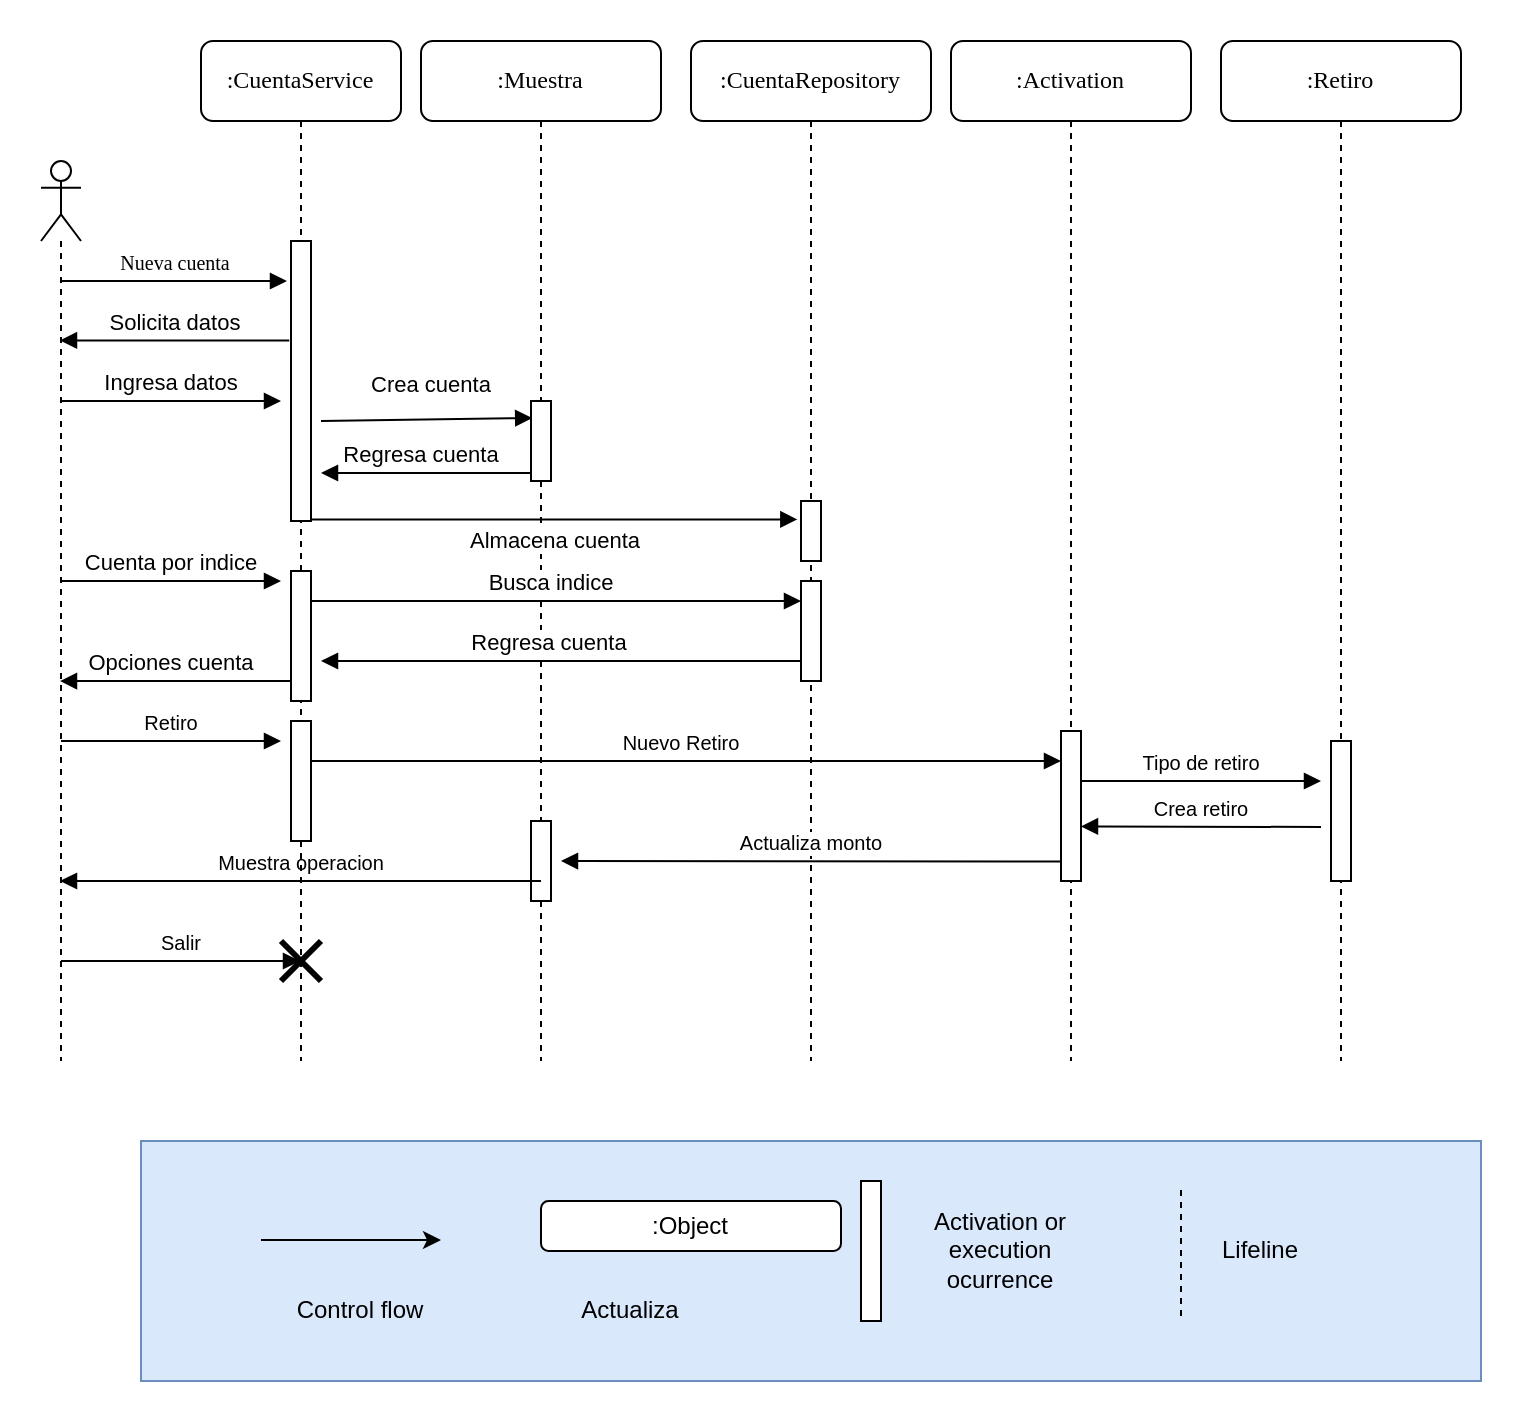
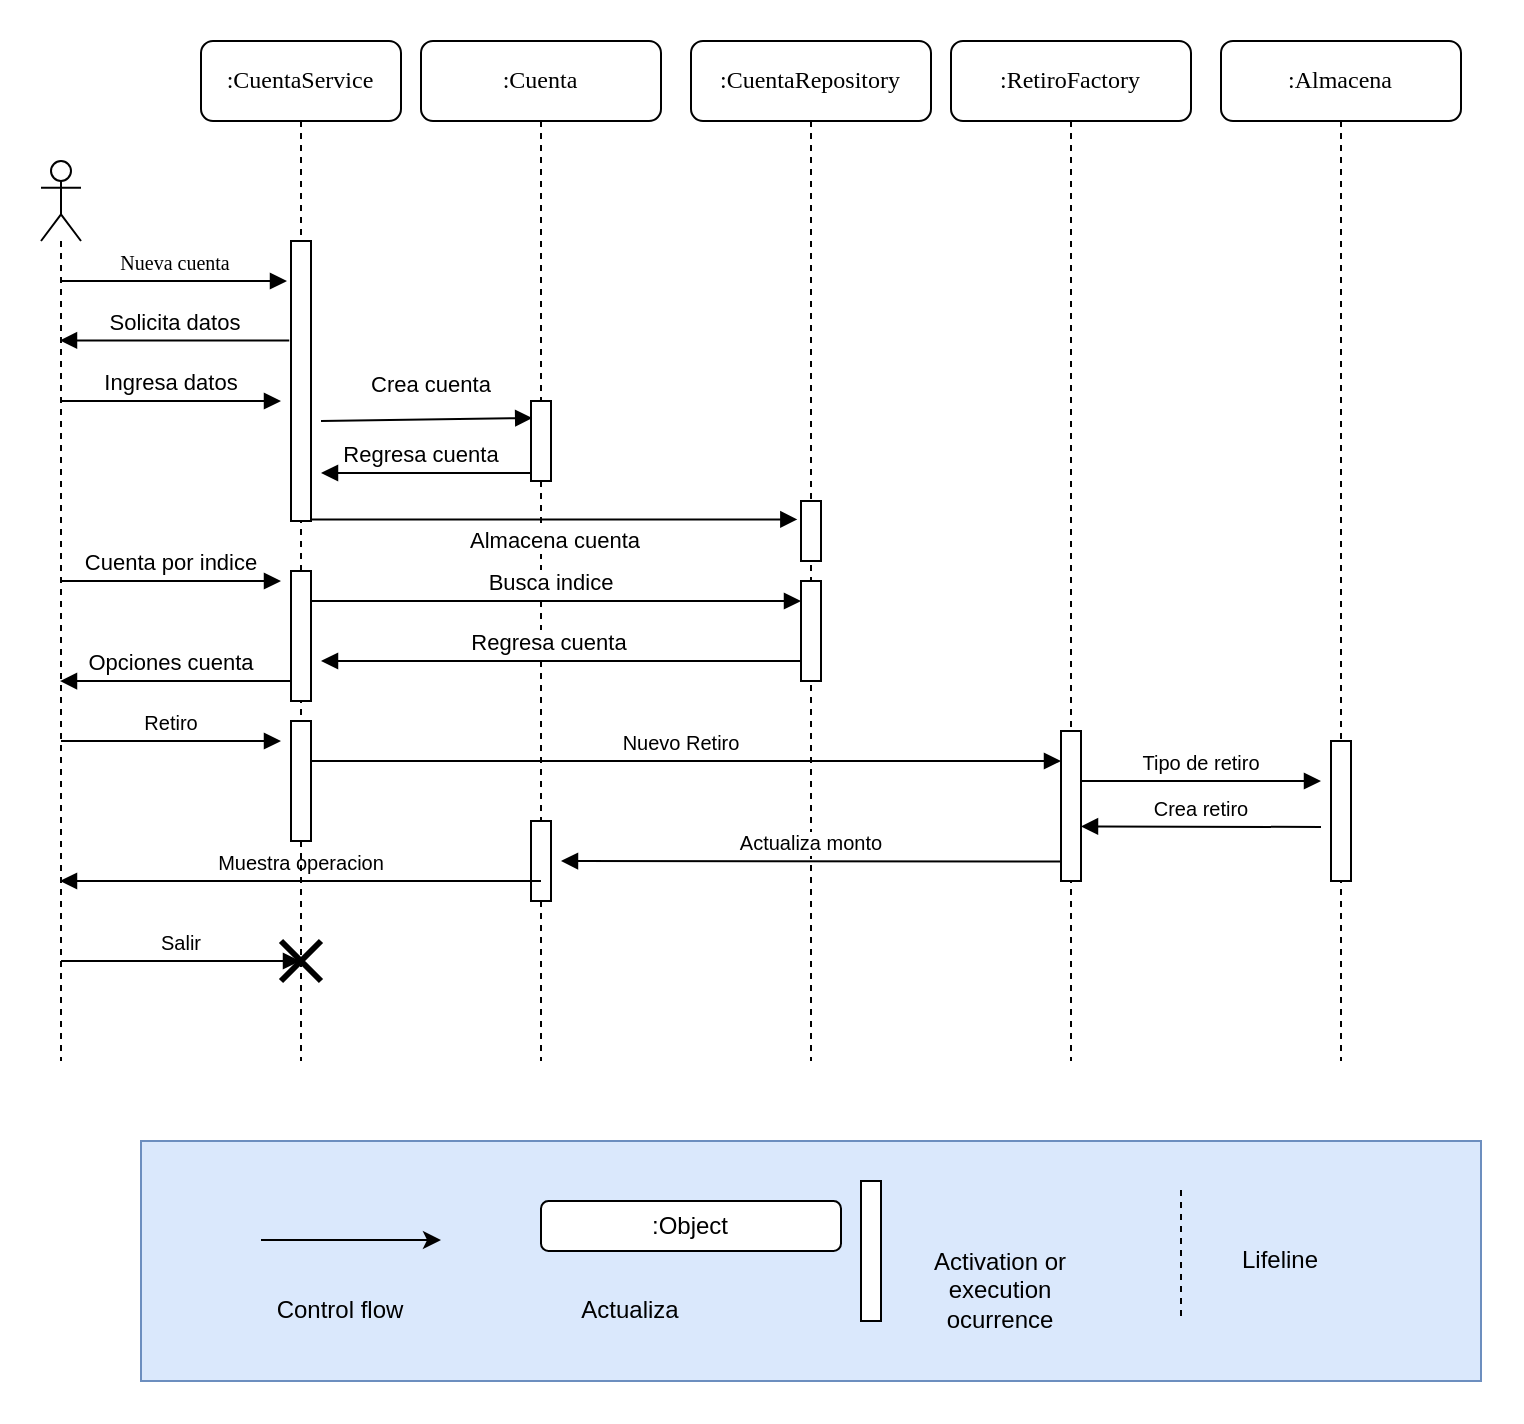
  <mxCell id="0" />
  <mxCell id="1" parent="0" />
  <mxCell id="2" value=":CuentaRepository" style="shape=umlLifeline;perimeter=lifelinePerimeter;whiteSpace=wrap;html=1;container=1;collapsible=0;recursiveResize=0;outlineConnect=0;rounded=1;shadow=0;comic=0;labelBackgroundColor=none;strokeWidth=1;fontFamily=Verdana;fontSize=12;align=center;" parent="1" vertex="1"><mxGeometry x="345" y="20" width="120" height="510" as="geometry" /></mxCell>
  <mxCell id="3" value="" style="html=1;points=[];perimeter=orthogonalPerimeter;rounded=0;shadow=0;comic=0;labelBackgroundColor=none;strokeWidth=1;fontFamily=Verdana;fontSize=12;align=center;" parent="2" vertex="1"><mxGeometry x="55" y="230" width="10" height="30" as="geometry" /></mxCell>
- <mxCell id="4" value=":Muestra" style="shape=umlLifeline;perimeter=lifelinePerimeter;whiteSpace=wrap;html=1;container=1;collapsible=0;recursiveResize=0;outlineConnect=0;rounded=1;shadow=0;comic=0;labelBackgroundColor=none;strokeWidth=1;fontFamily=Verdana;fontSize=12;align=center;" parent="1" vertex="1"><mxGeometry x="210" y="20" width="120" height="510" as="geometry" /></mxCell>
+ <mxCell id="4" value=":Cuenta" style="shape=umlLifeline;perimeter=lifelinePerimeter;whiteSpace=wrap;html=1;container=1;collapsible=0;recursiveResize=0;outlineConnect=0;rounded=1;shadow=0;comic=0;labelBackgroundColor=none;strokeWidth=1;fontFamily=Verdana;fontSize=12;align=center;" parent="1" vertex="1"><mxGeometry x="210" y="20" width="120" height="510" as="geometry" /></mxCell>
  <mxCell id="5" value="" style="html=1;points=[];perimeter=orthogonalPerimeter;rounded=0;shadow=0;comic=0;labelBackgroundColor=none;strokeWidth=1;fontFamily=Verdana;fontSize=12;align=center;" parent="4" vertex="1"><mxGeometry x="55" y="180" width="10" height="40" as="geometry" /></mxCell>
  <mxCell id="6" value="" style="html=1;points=[];perimeter=orthogonalPerimeter;rounded=0;shadow=0;comic=0;labelBackgroundColor=none;strokeWidth=1;fontFamily=Verdana;fontSize=12;align=center;" vertex="1" parent="4"><mxGeometry x="55" y="390" width="10" height="40" as="geometry" /></mxCell>
  <mxCell id="7" value="Muestra operacion" style="html=1;verticalAlign=bottom;endArrow=block;rounded=0;fontSize=10;strokeColor=default;" edge="1" parent="4" target="26"><mxGeometry width="80" relative="1" as="geometry"><mxPoint x="60" y="420" as="sourcePoint" /><mxPoint x="140" y="420" as="targetPoint" /></mxGeometry></mxCell>
  <mxCell id="8" value=":CuentaService" style="shape=umlLifeline;perimeter=lifelinePerimeter;whiteSpace=wrap;html=1;container=1;collapsible=0;recursiveResize=0;outlineConnect=0;rounded=1;shadow=0;comic=0;labelBackgroundColor=none;strokeWidth=1;fontFamily=Verdana;fontSize=12;align=center;" parent="1" vertex="1"><mxGeometry x="100" y="20" width="100" height="510" as="geometry" /></mxCell>
  <mxCell id="9" value="" style="html=1;points=[];perimeter=orthogonalPerimeter;" vertex="1" parent="8"><mxGeometry x="45" y="100" width="10" height="140" as="geometry" /></mxCell>
  <mxCell id="10" value="Busca indice" style="html=1;verticalAlign=bottom;endArrow=block;rounded=0;strokeColor=default;" edge="1" parent="8"><mxGeometry width="80" relative="1" as="geometry"><mxPoint x="50" y="280" as="sourcePoint" /><mxPoint x="300" y="280" as="targetPoint" /></mxGeometry></mxCell>
  <mxCell id="11" value="" style="html=1;points=[];perimeter=orthogonalPerimeter;" vertex="1" parent="8"><mxGeometry x="45" y="265" width="10" height="65" as="geometry" /></mxCell>
  <mxCell id="12" value="Opciones cuenta" style="html=1;verticalAlign=bottom;endArrow=block;rounded=0;strokeColor=default;exitX=0.038;exitY=0.901;exitDx=0;exitDy=0;exitPerimeter=0;" edge="1" parent="8" target="26"><mxGeometry x="0.044" width="80" relative="1" as="geometry"><mxPoint x="45.0" y="320.04" as="sourcePoint" /><mxPoint x="-60.38" y="320" as="targetPoint" /><mxPoint as="offset" /></mxGeometry></mxCell>
  <mxCell id="13" value="Nuevo Retiro" style="html=1;verticalAlign=bottom;endArrow=block;rounded=0;fontSize=10;strokeColor=default;entryX=0;entryY=0.2;entryDx=0;entryDy=0;entryPerimeter=0;" edge="1" parent="8" target="38"><mxGeometry width="80" relative="1" as="geometry"><mxPoint x="50" y="360" as="sourcePoint" /><mxPoint x="130" y="360" as="targetPoint" /></mxGeometry></mxCell>
  <mxCell id="14" value="" style="html=1;points=[];perimeter=orthogonalPerimeter;" vertex="1" parent="8"><mxGeometry x="45" y="340" width="10" height="60" as="geometry" /></mxCell>
  <mxCell id="15" value="" style="shape=umlDestroy;whiteSpace=wrap;html=1;strokeWidth=3;fontSize=10;" vertex="1" parent="8"><mxGeometry x="40" y="450" width="20" height="20" as="geometry" /></mxCell>
  <mxCell id="16" value="&lt;font style=&quot;font-size: 10px;&quot;&gt;Nueva cuenta&lt;/font&gt;" style="html=1;verticalAlign=bottom;endArrow=block;labelBackgroundColor=none;fontFamily=Verdana;fontSize=12;edgeStyle=elbowEdgeStyle;elbow=vertical;entryX=-0.2;entryY=0.046;entryDx=0;entryDy=0;entryPerimeter=0;" parent="1" source="26" edge="1"><mxGeometry relative="1" as="geometry"><mxPoint x="220" y="130" as="sourcePoint" /><mxPoint x="143" y="140.24" as="targetPoint" /><Array as="points"><mxPoint x="110" y="140" /></Array></mxGeometry></mxCell>
  <mxCell id="17" value="" style="rounded=0;whiteSpace=wrap;html=1;fillColor=#dae8fc;strokeColor=#6c8ebf;" parent="1" vertex="1"><mxGeometry x="70" y="570" width="670" height="120" as="geometry" /></mxCell>
  <mxCell id="18" value="" style="endArrow=classic;html=1;rounded=0;" parent="1" edge="1"><mxGeometry width="50" height="50" relative="1" as="geometry"><mxPoint x="130" y="619.5" as="sourcePoint" /><mxPoint x="220" y="619.5" as="targetPoint" /></mxGeometry></mxCell>
- <mxCell id="19" value="Control flow" style="text;html=1;strokeColor=none;fillColor=none;align=center;verticalAlign=middle;whiteSpace=wrap;rounded=0;" parent="1" vertex="1"><mxGeometry x="130" y="640" width="100" height="30" as="geometry" /></mxCell>
+ <mxCell id="19" value="Control flow" style="text;html=1;strokeColor=none;fillColor=none;align=center;verticalAlign=middle;whiteSpace=wrap;rounded=0;" parent="1" vertex="1"><mxGeometry x="120" y="640" width="100" height="30" as="geometry" /></mxCell>
  <mxCell id="20" value=":Object" style="rounded=1;whiteSpace=wrap;html=1;" parent="1" vertex="1"><mxGeometry x="270" y="600" width="150" height="25" as="geometry" /></mxCell>
  <mxCell id="21" value="Actualiza" style="text;html=1;strokeColor=none;fillColor=none;align=center;verticalAlign=middle;whiteSpace=wrap;rounded=0;" parent="1" vertex="1"><mxGeometry x="265" y="640" width="100" height="30" as="geometry" /></mxCell>
  <mxCell id="22" value="" style="html=1;points=[];perimeter=orthogonalPerimeter;rounded=0;shadow=0;comic=0;labelBackgroundColor=none;strokeWidth=1;fontFamily=Verdana;fontSize=12;align=center;" parent="1" vertex="1"><mxGeometry x="430" y="590" width="10" height="70" as="geometry" /></mxCell>
- <mxCell id="23" value="Activation or execution ocurrence" style="text;html=1;strokeColor=none;fillColor=none;align=center;verticalAlign=middle;whiteSpace=wrap;rounded=0;" parent="1" vertex="1"><mxGeometry x="450" y="610" width="100" height="30" as="geometry" /></mxCell>
+ <mxCell id="23" value="Activation or execution ocurrence" style="text;html=1;strokeColor=none;fillColor=none;align=center;verticalAlign=middle;whiteSpace=wrap;rounded=0;" parent="1" vertex="1"><mxGeometry x="450" y="630" width="100" height="30" as="geometry" /></mxCell>
  <mxCell id="24" value="" style="endArrow=none;dashed=1;html=1;rounded=0;" parent="1" edge="1"><mxGeometry width="50" height="50" relative="1" as="geometry"><mxPoint x="590" y="657.5" as="sourcePoint" /><mxPoint x="590" y="592.5" as="targetPoint" /></mxGeometry></mxCell>
- <mxCell id="25" value="Lifeline" style="text;html=1;strokeColor=none;fillColor=none;align=center;verticalAlign=middle;whiteSpace=wrap;rounded=0;" parent="1" vertex="1"><mxGeometry x="600" y="610" width="60" height="30" as="geometry" /></mxCell>
+ <mxCell id="25" value="Lifeline" style="text;html=1;strokeColor=none;fillColor=none;align=center;verticalAlign=middle;whiteSpace=wrap;rounded=0;" parent="1" vertex="1"><mxGeometry x="610" y="615" width="60" height="30" as="geometry" /></mxCell>
  <mxCell id="26" value="" style="shape=umlLifeline;participant=umlActor;perimeter=lifelinePerimeter;whiteSpace=wrap;html=1;container=1;collapsible=0;recursiveResize=0;verticalAlign=top;spacingTop=36;outlineConnect=0;" vertex="1" parent="1"><mxGeometry x="20" y="80" width="20" height="450" as="geometry" /></mxCell>
  <mxCell id="27" value="Ingresa datos" style="html=1;verticalAlign=bottom;endArrow=block;rounded=0;strokeColor=default;" edge="1" parent="26"><mxGeometry width="80" relative="1" as="geometry"><mxPoint x="10" y="120" as="sourcePoint" /><mxPoint x="120" y="120" as="targetPoint" /></mxGeometry></mxCell>
  <mxCell id="28" value="Cuenta por indice" style="html=1;verticalAlign=bottom;endArrow=block;rounded=0;strokeColor=default;" edge="1" parent="26"><mxGeometry width="80" relative="1" as="geometry"><mxPoint x="10" y="210" as="sourcePoint" /><mxPoint x="120" y="210" as="targetPoint" /></mxGeometry></mxCell>
  <mxCell id="29" value="Retiro" style="html=1;verticalAlign=bottom;endArrow=block;rounded=0;fontSize=10;strokeColor=default;" edge="1" parent="26"><mxGeometry width="80" relative="1" as="geometry"><mxPoint x="10" y="290" as="sourcePoint" /><mxPoint x="120" y="290" as="targetPoint" /></mxGeometry></mxCell>
  <mxCell id="30" value="Salir" style="html=1;verticalAlign=bottom;endArrow=block;rounded=0;fontSize=10;strokeColor=default;" edge="1" parent="26" target="8"><mxGeometry width="80" relative="1" as="geometry"><mxPoint x="10" y="400" as="sourcePoint" /><mxPoint x="90" y="400" as="targetPoint" /></mxGeometry></mxCell>
  <mxCell id="31" value="Solicita datos" style="html=1;verticalAlign=bottom;endArrow=block;rounded=0;strokeColor=default;exitX=-0.086;exitY=0.113;exitDx=0;exitDy=0;exitPerimeter=0;" edge="1" parent="1" target="26"><mxGeometry width="80" relative="1" as="geometry"><mxPoint x="144.14" y="169.72" as="sourcePoint" /><mxPoint x="130" y="170" as="targetPoint" /></mxGeometry></mxCell>
  <mxCell id="32" value="Regresa cuenta" style="html=1;verticalAlign=bottom;endArrow=block;rounded=0;strokeColor=default;exitX=0.038;exitY=0.901;exitDx=0;exitDy=0;exitPerimeter=0;" edge="1" parent="1" source="5"><mxGeometry x="0.051" width="80" relative="1" as="geometry"><mxPoint x="440" y="230" as="sourcePoint" /><mxPoint x="160" y="236" as="targetPoint" /><mxPoint as="offset" /></mxGeometry></mxCell>
  <mxCell id="33" value="Almacena cuenta" style="html=1;verticalAlign=bottom;endArrow=block;rounded=0;strokeColor=default;entryX=-0.183;entryY=0.307;entryDx=0;entryDy=0;entryPerimeter=0;" edge="1" parent="1" source="9" target="3"><mxGeometry x="0.004" y="-20" width="80" relative="1" as="geometry"><mxPoint x="160" y="254" as="sourcePoint" /><mxPoint x="280" y="240" as="targetPoint" /><mxPoint as="offset" /></mxGeometry></mxCell>
  <mxCell id="34" value="Crea cuenta" style="html=1;verticalAlign=bottom;endArrow=block;rounded=0;strokeColor=default;entryX=0.06;entryY=0.212;entryDx=0;entryDy=0;entryPerimeter=0;" edge="1" parent="1" target="5"><mxGeometry x="0.039" y="8" width="80" relative="1" as="geometry"><mxPoint x="160" y="210" as="sourcePoint" /><mxPoint x="440" y="210" as="targetPoint" /><mxPoint as="offset" /></mxGeometry></mxCell>
  <mxCell id="35" value="" style="html=1;points=[];perimeter=orthogonalPerimeter;" vertex="1" parent="1"><mxGeometry x="400" y="290" width="10" height="50" as="geometry" /></mxCell>
  <mxCell id="36" value="Regresa cuenta" style="html=1;verticalAlign=bottom;endArrow=block;rounded=0;strokeColor=default;exitX=0.038;exitY=0.901;exitDx=0;exitDy=0;exitPerimeter=0;" edge="1" parent="1"><mxGeometry x="0.051" width="80" relative="1" as="geometry"><mxPoint x="400" y="330.04" as="sourcePoint" /><mxPoint x="160" y="330" as="targetPoint" /><mxPoint as="offset" /></mxGeometry></mxCell>
- <mxCell id="37" value=":Activation" style="shape=umlLifeline;perimeter=lifelinePerimeter;whiteSpace=wrap;html=1;container=1;collapsible=0;recursiveResize=0;outlineConnect=0;rounded=1;shadow=0;comic=0;labelBackgroundColor=none;strokeWidth=1;fontFamily=Verdana;fontSize=12;align=center;" vertex="1" parent="1"><mxGeometry x="475" y="20" width="120" height="510" as="geometry" /></mxCell>
+ <mxCell id="37" value=":RetiroFactory" style="shape=umlLifeline;perimeter=lifelinePerimeter;whiteSpace=wrap;html=1;container=1;collapsible=0;recursiveResize=0;outlineConnect=0;rounded=1;shadow=0;comic=0;labelBackgroundColor=none;strokeWidth=1;fontFamily=Verdana;fontSize=12;align=center;" vertex="1" parent="1"><mxGeometry x="475" y="20" width="120" height="510" as="geometry" /></mxCell>
  <mxCell id="38" value="" style="html=1;points=[];perimeter=orthogonalPerimeter;rounded=0;shadow=0;comic=0;labelBackgroundColor=none;strokeWidth=1;fontFamily=Verdana;fontSize=12;align=center;" vertex="1" parent="37"><mxGeometry x="55" y="345" width="10" height="75" as="geometry" /></mxCell>
  <mxCell id="39" value="Tipo de retiro" style="html=1;verticalAlign=bottom;endArrow=block;rounded=0;fontSize=10;strokeColor=default;" edge="1" parent="37"><mxGeometry width="80" relative="1" as="geometry"><mxPoint x="65" y="370" as="sourcePoint" /><mxPoint x="185" y="370" as="targetPoint" /></mxGeometry></mxCell>
  <mxCell id="40" value="Actualiza monto" style="html=1;verticalAlign=bottom;endArrow=block;rounded=0;fontSize=10;strokeColor=default;" edge="1" parent="37"><mxGeometry width="80" relative="1" as="geometry"><mxPoint x="55" y="410.3" as="sourcePoint" /><mxPoint x="-195" y="410" as="targetPoint" /></mxGeometry></mxCell>
- <mxCell id="41" value=":Retiro" style="shape=umlLifeline;perimeter=lifelinePerimeter;whiteSpace=wrap;html=1;container=1;collapsible=0;recursiveResize=0;outlineConnect=0;rounded=1;shadow=0;comic=0;labelBackgroundColor=none;strokeWidth=1;fontFamily=Verdana;fontSize=12;align=center;" vertex="1" parent="1"><mxGeometry x="610" y="20" width="120" height="510" as="geometry" /></mxCell>
+ <mxCell id="41" value=":Almacena" style="shape=umlLifeline;perimeter=lifelinePerimeter;whiteSpace=wrap;html=1;container=1;collapsible=0;recursiveResize=0;outlineConnect=0;rounded=1;shadow=0;comic=0;labelBackgroundColor=none;strokeWidth=1;fontFamily=Verdana;fontSize=12;align=center;" vertex="1" parent="1"><mxGeometry x="610" y="20" width="120" height="510" as="geometry" /></mxCell>
  <mxCell id="42" value="" style="html=1;points=[];perimeter=orthogonalPerimeter;rounded=0;shadow=0;comic=0;labelBackgroundColor=none;strokeWidth=1;fontFamily=Verdana;fontSize=12;align=center;" vertex="1" parent="41"><mxGeometry x="55" y="350" width="10" height="70" as="geometry" /></mxCell>
  <mxCell id="43" value="Crea retiro" style="html=1;verticalAlign=bottom;endArrow=block;rounded=0;fontSize=10;strokeColor=default;entryX=1;entryY=0.636;entryDx=0;entryDy=0;entryPerimeter=0;" edge="1" parent="1" target="38"><mxGeometry width="80" relative="1" as="geometry"><mxPoint x="660" y="413" as="sourcePoint" /><mxPoint x="700" y="490" as="targetPoint" /></mxGeometry></mxCell>
